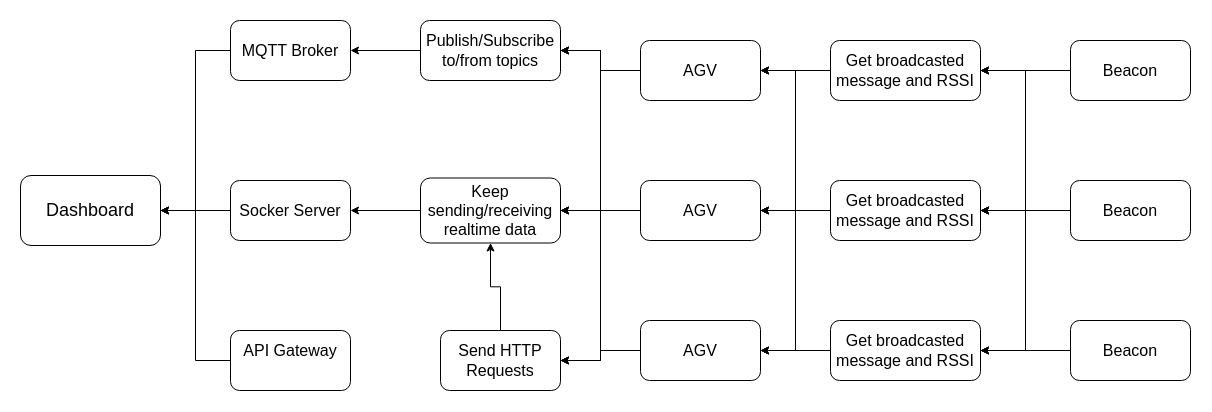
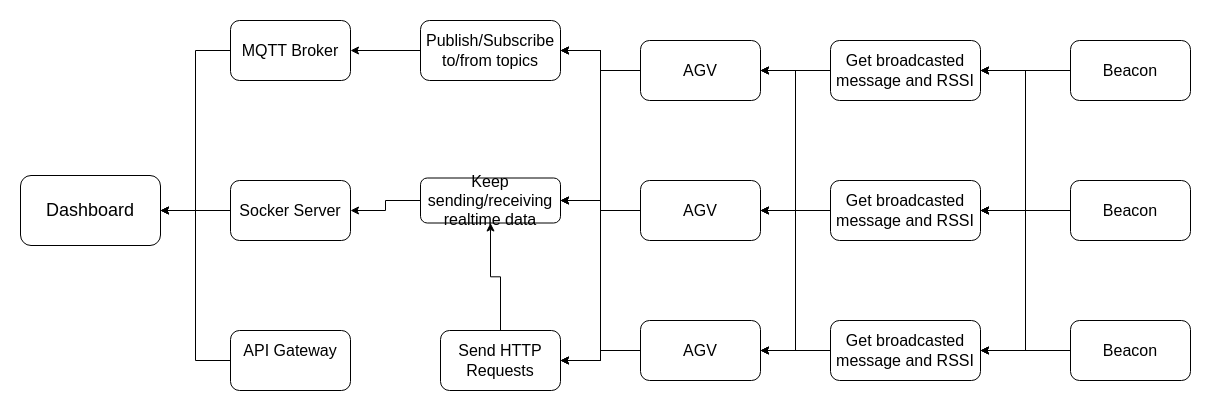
  <mxCell id="0" />
  <mxCell id="1" parent="0" />
  <mxCell id="2" value="&lt;font style=&quot;font-size: 18px;&quot;&gt;Dashboard&lt;/font&gt;" style="rounded=1;whiteSpace=wrap;html=1;" vertex="1" parent="1"><mxGeometry x="20" y="175" width="140" height="70" as="geometry" /></mxCell>
  <mxCell id="3" style="edgeStyle=orthogonalEdgeStyle;rounded=0;orthogonalLoop=1;jettySize=auto;html=1;entryX=1;entryY=0.5;entryDx=0;entryDy=0;fontFamily=Helvetica;fontSize=18;" edge="1" parent="1" source="6" target="20"><mxGeometry relative="1" as="geometry" /></mxCell>
  <mxCell id="4" style="edgeStyle=orthogonalEdgeStyle;rounded=0;orthogonalLoop=1;jettySize=auto;html=1;entryX=1;entryY=0.5;entryDx=0;entryDy=0;fontFamily=Helvetica;fontSize=18;" edge="1" parent="1" source="6" target="18"><mxGeometry relative="1" as="geometry" /></mxCell>
  <mxCell id="5" style="edgeStyle=orthogonalEdgeStyle;rounded=0;orthogonalLoop=1;jettySize=auto;html=1;entryX=1;entryY=0.5;entryDx=0;entryDy=0;fontFamily=Helvetica;fontSize=18;" edge="1" parent="1" source="6" target="26"><mxGeometry relative="1" as="geometry" /></mxCell>
  <mxCell id="6" value="&lt;font size=&quot;3&quot;&gt;AGV&lt;/font&gt;" style="rounded=1;whiteSpace=wrap;html=1;" vertex="1" parent="1"><mxGeometry x="640" y="180" width="120" height="60" as="geometry" /></mxCell>
  <mxCell id="7" style="edgeStyle=orthogonalEdgeStyle;rounded=0;orthogonalLoop=1;jettySize=auto;html=1;entryX=1;entryY=0.5;entryDx=0;entryDy=0;fontFamily=Helvetica;fontSize=18;" edge="1" parent="1" source="10" target="20"><mxGeometry relative="1" as="geometry" /></mxCell>
  <mxCell id="8" style="edgeStyle=orthogonalEdgeStyle;rounded=0;orthogonalLoop=1;jettySize=auto;html=1;entryX=1;entryY=0.5;entryDx=0;entryDy=0;fontFamily=Helvetica;fontSize=18;" edge="1" parent="1" source="10" target="18"><mxGeometry relative="1" as="geometry" /></mxCell>
  <mxCell id="9" style="edgeStyle=orthogonalEdgeStyle;rounded=0;orthogonalLoop=1;jettySize=auto;html=1;entryX=1;entryY=0.5;entryDx=0;entryDy=0;fontFamily=Helvetica;fontSize=18;" edge="1" parent="1" source="10" target="26"><mxGeometry relative="1" as="geometry" /></mxCell>
  <mxCell id="10" value="&lt;font size=&quot;3&quot;&gt;AGV&lt;/font&gt;" style="rounded=1;whiteSpace=wrap;html=1;" vertex="1" parent="1"><mxGeometry x="640" y="320" width="120" height="60" as="geometry" /></mxCell>
  <mxCell id="11" style="edgeStyle=orthogonalEdgeStyle;rounded=0;orthogonalLoop=1;jettySize=auto;html=1;fontFamily=Helvetica;fontSize=18;entryX=1;entryY=0.5;entryDx=0;entryDy=0;" edge="1" parent="1" source="14" target="20"><mxGeometry relative="1" as="geometry"><mxPoint x="520" y="300" as="targetPoint" /></mxGeometry></mxCell>
  <mxCell id="12" style="edgeStyle=orthogonalEdgeStyle;rounded=0;orthogonalLoop=1;jettySize=auto;html=1;fontFamily=Helvetica;fontSize=18;entryX=1;entryY=0.5;entryDx=0;entryDy=0;" edge="1" parent="1" source="14" target="18"><mxGeometry relative="1" as="geometry"><mxPoint x="420" y="180" as="targetPoint" /></mxGeometry></mxCell>
  <mxCell id="13" style="edgeStyle=orthogonalEdgeStyle;rounded=0;orthogonalLoop=1;jettySize=auto;html=1;entryX=1;entryY=0.5;entryDx=0;entryDy=0;fontFamily=Helvetica;fontSize=18;" edge="1" parent="1" source="14" target="26"><mxGeometry relative="1" as="geometry" /></mxCell>
  <mxCell id="14" value="&lt;font size=&quot;3&quot;&gt;AGV&lt;/font&gt;" style="rounded=1;whiteSpace=wrap;html=1;" vertex="1" parent="1"><mxGeometry x="640" y="40" width="120" height="60" as="geometry" /></mxCell>
  <mxCell id="15" style="edgeStyle=orthogonalEdgeStyle;rounded=0;orthogonalLoop=1;jettySize=auto;html=1;entryX=1;entryY=0.5;entryDx=0;entryDy=0;fontFamily=Helvetica;fontSize=18;" edge="1" parent="1" source="16" target="2"><mxGeometry relative="1" as="geometry" /></mxCell>
  <mxCell id="16" value="&lt;font size=&quot;3&quot;&gt;MQTT Broker&lt;/font&gt;" style="rounded=1;whiteSpace=wrap;html=1;" vertex="1" parent="1"><mxGeometry x="230" y="20" width="120" height="60" as="geometry" /></mxCell>
  <mxCell id="17" style="edgeStyle=orthogonalEdgeStyle;rounded=0;orthogonalLoop=1;jettySize=auto;html=1;entryX=1;entryY=0.5;entryDx=0;entryDy=0;fontFamily=Helvetica;fontSize=18;" edge="1" parent="1" source="18" target="24"><mxGeometry relative="1" as="geometry" /></mxCell>
- <mxCell id="18" value="&lt;font size=&quot;3&quot;&gt;Keep sending/receiving realtime data&lt;/font&gt;" style="rounded=1;whiteSpace=wrap;html=1;" vertex="1" parent="1"><mxGeometry x="420" y="177.5" width="140" height="65" as="geometry" /></mxCell>
+ <mxCell id="18" value="&lt;font size=&quot;3&quot;&gt;Keep sending/receiving realtime data&lt;/font&gt;" style="rounded=1;whiteSpace=wrap;html=1;" vertex="1" parent="1"><mxGeometry x="420" y="177.5" width="140" height="45" as="geometry" /></mxCell>
  <mxCell id="19" style="edgeStyle=orthogonalEdgeStyle;rounded=0;orthogonalLoop=1;jettySize=auto;html=1;fontFamily=Helvetica;fontSize=18;" edge="1" parent="1" source="20" target="18"><mxGeometry relative="1" as="geometry" /></mxCell>
  <mxCell id="20" value="&lt;font size=&quot;3&quot;&gt;Send HTTP Requests&lt;/font&gt;" style="rounded=1;whiteSpace=wrap;html=1;" vertex="1" parent="1"><mxGeometry x="440" y="330" width="120" height="60" as="geometry" /></mxCell>
  <mxCell id="21" style="edgeStyle=orthogonalEdgeStyle;rounded=0;orthogonalLoop=1;jettySize=auto;html=1;entryX=1;entryY=0.5;entryDx=0;entryDy=0;fontFamily=Helvetica;fontSize=18;" edge="1" parent="1" source="22" target="2"><mxGeometry relative="1" as="geometry" /></mxCell>
  <mxCell id="22" value="&lt;font size=&quot;3&quot;&gt;API Gateway&lt;br&gt;&lt;br&gt;&lt;/font&gt;" style="rounded=1;whiteSpace=wrap;html=1;" vertex="1" parent="1"><mxGeometry x="230" y="330" width="120" height="60" as="geometry" /></mxCell>
  <mxCell id="23" style="edgeStyle=orthogonalEdgeStyle;rounded=0;orthogonalLoop=1;jettySize=auto;html=1;entryX=1;entryY=0.5;entryDx=0;entryDy=0;fontFamily=Helvetica;fontSize=18;" edge="1" parent="1" source="24" target="2"><mxGeometry relative="1" as="geometry" /></mxCell>
  <mxCell id="24" value="&lt;font size=&quot;3&quot;&gt;Socker Server&lt;br&gt;&lt;/font&gt;" style="rounded=1;whiteSpace=wrap;html=1;" vertex="1" parent="1"><mxGeometry x="230" y="180" width="120" height="60" as="geometry" /></mxCell>
  <mxCell id="25" style="edgeStyle=orthogonalEdgeStyle;rounded=0;orthogonalLoop=1;jettySize=auto;html=1;entryX=1;entryY=0.5;entryDx=0;entryDy=0;fontFamily=Helvetica;fontSize=18;" edge="1" parent="1" source="26" target="16"><mxGeometry relative="1" as="geometry" /></mxCell>
  <mxCell id="26" value="&lt;font size=&quot;3&quot;&gt;Publish/Subscribe to/from topics&lt;/font&gt;" style="rounded=1;whiteSpace=wrap;html=1;" vertex="1" parent="1"><mxGeometry x="420" y="20" width="140" height="60" as="geometry" /></mxCell>
  <mxCell id="27" style="edgeStyle=orthogonalEdgeStyle;rounded=0;orthogonalLoop=1;jettySize=auto;html=1;entryX=1;entryY=0.5;entryDx=0;entryDy=0;fontFamily=Helvetica;fontSize=18;" edge="1" parent="1" source="30" target="6"><mxGeometry relative="1" as="geometry" /></mxCell>
  <mxCell id="28" style="edgeStyle=orthogonalEdgeStyle;rounded=0;orthogonalLoop=1;jettySize=auto;html=1;entryX=1;entryY=0.5;entryDx=0;entryDy=0;fontFamily=Helvetica;fontSize=18;" edge="1" parent="1" source="30" target="10"><mxGeometry relative="1" as="geometry" /></mxCell>
  <mxCell id="29" style="edgeStyle=orthogonalEdgeStyle;rounded=0;orthogonalLoop=1;jettySize=auto;html=1;entryX=1;entryY=0.5;entryDx=0;entryDy=0;fontFamily=Helvetica;fontSize=18;" edge="1" parent="1" source="30" target="14"><mxGeometry relative="1" as="geometry" /></mxCell>
  <mxCell id="30" value="&lt;font size=&quot;3&quot;&gt;Get broadcasted message and RSSI&lt;/font&gt;" style="rounded=1;whiteSpace=wrap;html=1;" vertex="1" parent="1"><mxGeometry x="830" y="180" width="150" height="60" as="geometry" /></mxCell>
  <mxCell id="31" style="edgeStyle=orthogonalEdgeStyle;rounded=0;orthogonalLoop=1;jettySize=auto;html=1;entryX=1;entryY=0.5;entryDx=0;entryDy=0;fontFamily=Helvetica;fontSize=18;" edge="1" parent="1" source="34" target="14"><mxGeometry relative="1" as="geometry" /></mxCell>
  <mxCell id="32" style="edgeStyle=orthogonalEdgeStyle;rounded=0;orthogonalLoop=1;jettySize=auto;html=1;entryX=1;entryY=0.5;entryDx=0;entryDy=0;fontFamily=Helvetica;fontSize=18;" edge="1" parent="1" source="34" target="6"><mxGeometry relative="1" as="geometry" /></mxCell>
  <mxCell id="33" style="edgeStyle=orthogonalEdgeStyle;rounded=0;orthogonalLoop=1;jettySize=auto;html=1;entryX=1;entryY=0.5;entryDx=0;entryDy=0;fontFamily=Helvetica;fontSize=18;" edge="1" parent="1" source="34" target="10"><mxGeometry relative="1" as="geometry" /></mxCell>
  <mxCell id="34" value="&lt;font size=&quot;3&quot;&gt;Get broadcasted message and RSSI&lt;/font&gt;" style="rounded=1;whiteSpace=wrap;html=1;" vertex="1" parent="1"><mxGeometry x="830" y="40" width="150" height="60" as="geometry" /></mxCell>
  <mxCell id="35" style="edgeStyle=orthogonalEdgeStyle;rounded=0;orthogonalLoop=1;jettySize=auto;html=1;entryX=1;entryY=0.5;entryDx=0;entryDy=0;fontFamily=Helvetica;fontSize=18;" edge="1" parent="1" source="38" target="10"><mxGeometry relative="1" as="geometry" /></mxCell>
  <mxCell id="36" style="edgeStyle=orthogonalEdgeStyle;rounded=0;orthogonalLoop=1;jettySize=auto;html=1;entryX=1;entryY=0.5;entryDx=0;entryDy=0;fontFamily=Helvetica;fontSize=18;" edge="1" parent="1" source="38" target="6"><mxGeometry relative="1" as="geometry" /></mxCell>
  <mxCell id="37" style="edgeStyle=orthogonalEdgeStyle;rounded=0;orthogonalLoop=1;jettySize=auto;html=1;entryX=1;entryY=0.5;entryDx=0;entryDy=0;fontFamily=Helvetica;fontSize=18;" edge="1" parent="1" source="38" target="14"><mxGeometry relative="1" as="geometry" /></mxCell>
  <mxCell id="38" value="&lt;font size=&quot;3&quot;&gt;Get broadcasted message and RSSI&lt;/font&gt;" style="rounded=1;whiteSpace=wrap;html=1;" vertex="1" parent="1"><mxGeometry x="830" y="320" width="150" height="60" as="geometry" /></mxCell>
  <mxCell id="39" style="edgeStyle=orthogonalEdgeStyle;rounded=0;orthogonalLoop=1;jettySize=auto;html=1;entryX=1;entryY=0.5;entryDx=0;entryDy=0;fontFamily=Helvetica;fontSize=18;" edge="1" parent="1" source="42" target="34"><mxGeometry relative="1" as="geometry" /></mxCell>
  <mxCell id="40" style="edgeStyle=orthogonalEdgeStyle;rounded=0;orthogonalLoop=1;jettySize=auto;html=1;entryX=1;entryY=0.5;entryDx=0;entryDy=0;fontFamily=Helvetica;fontSize=18;" edge="1" parent="1" source="42" target="30"><mxGeometry relative="1" as="geometry" /></mxCell>
  <mxCell id="41" style="edgeStyle=orthogonalEdgeStyle;rounded=0;orthogonalLoop=1;jettySize=auto;html=1;entryX=1;entryY=0.5;entryDx=0;entryDy=0;fontFamily=Helvetica;fontSize=18;" edge="1" parent="1" source="42" target="38"><mxGeometry relative="1" as="geometry" /></mxCell>
  <mxCell id="42" value="&lt;font size=&quot;3&quot;&gt;Beacon&lt;/font&gt;" style="rounded=1;whiteSpace=wrap;html=1;" vertex="1" parent="1"><mxGeometry x="1070" y="40" width="120" height="60" as="geometry" /></mxCell>
  <mxCell id="43" style="edgeStyle=orthogonalEdgeStyle;rounded=0;orthogonalLoop=1;jettySize=auto;html=1;entryX=1;entryY=0.5;entryDx=0;entryDy=0;fontFamily=Helvetica;fontSize=18;" edge="1" parent="1" source="46" target="30"><mxGeometry relative="1" as="geometry" /></mxCell>
  <mxCell id="44" style="edgeStyle=orthogonalEdgeStyle;rounded=0;orthogonalLoop=1;jettySize=auto;html=1;entryX=1;entryY=0.5;entryDx=0;entryDy=0;fontFamily=Helvetica;fontSize=18;" edge="1" parent="1" source="46" target="34"><mxGeometry relative="1" as="geometry" /></mxCell>
  <mxCell id="45" style="edgeStyle=orthogonalEdgeStyle;rounded=0;orthogonalLoop=1;jettySize=auto;html=1;entryX=1;entryY=0.5;entryDx=0;entryDy=0;fontFamily=Helvetica;fontSize=18;" edge="1" parent="1" source="46" target="38"><mxGeometry relative="1" as="geometry" /></mxCell>
  <mxCell id="46" value="&lt;font size=&quot;3&quot;&gt;Beacon&lt;/font&gt;" style="rounded=1;whiteSpace=wrap;html=1;" vertex="1" parent="1"><mxGeometry x="1070" y="180" width="120" height="60" as="geometry" /></mxCell>
  <mxCell id="47" style="edgeStyle=orthogonalEdgeStyle;rounded=0;orthogonalLoop=1;jettySize=auto;html=1;entryX=1;entryY=0.5;entryDx=0;entryDy=0;fontFamily=Helvetica;fontSize=18;" edge="1" parent="1" source="51" target="30"><mxGeometry relative="1" as="geometry" /></mxCell>
  <mxCell id="48" style="edgeStyle=orthogonalEdgeStyle;rounded=0;orthogonalLoop=1;jettySize=auto;html=1;entryX=1;entryY=0.5;entryDx=0;entryDy=0;fontFamily=Helvetica;fontSize=18;" edge="1" parent="1" source="51" target="34"><mxGeometry relative="1" as="geometry" /></mxCell>
  <mxCell id="49" style="edgeStyle=orthogonalEdgeStyle;rounded=0;orthogonalLoop=1;jettySize=auto;html=1;entryX=1;entryY=0.5;entryDx=0;entryDy=0;fontFamily=Helvetica;fontSize=18;" edge="1" parent="1" source="51" target="38"><mxGeometry relative="1" as="geometry" /></mxCell>
  <mxCell id="50" style="edgeStyle=orthogonalEdgeStyle;rounded=0;orthogonalLoop=1;jettySize=auto;html=1;entryX=1;entryY=0.5;entryDx=0;entryDy=0;fontFamily=Helvetica;fontSize=18;" edge="1" parent="1" source="51" target="30"><mxGeometry relative="1" as="geometry" /></mxCell>
  <mxCell id="51" value="&lt;font size=&quot;3&quot;&gt;Beacon&lt;/font&gt;" style="rounded=1;whiteSpace=wrap;html=1;" vertex="1" parent="1"><mxGeometry x="1070" y="320" width="120" height="60" as="geometry" /></mxCell>
